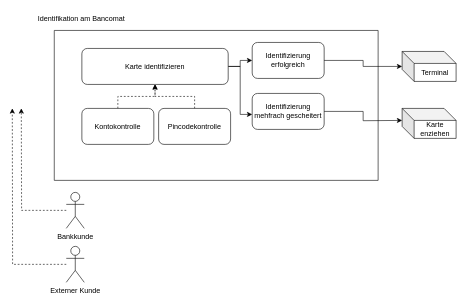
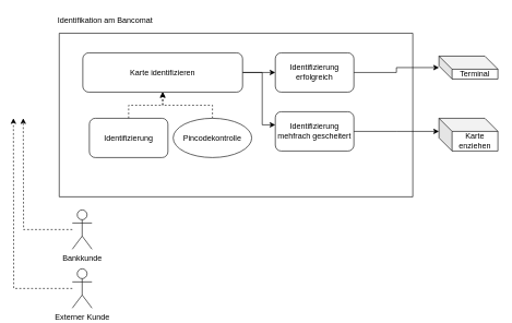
  <mxCell id="0" />
  <mxCell id="1" parent="0" />
  <mxCell id="2" value="" style="swimlane;startSize=0;" vertex="1" parent="1"><mxGeometry x="90" y="50" width="540" height="250" as="geometry" /></mxCell>
  <mxCell id="3" style="edgeStyle=orthogonalEdgeStyle;rounded=0;orthogonalLoop=1;jettySize=auto;html=1;entryX=0;entryY=0.5;entryDx=0;entryDy=0;" edge="1" parent="2" source="5" target="10"><mxGeometry relative="1" as="geometry" /></mxCell>
  <mxCell id="4" style="edgeStyle=orthogonalEdgeStyle;rounded=0;orthogonalLoop=1;jettySize=auto;html=1;" edge="1" parent="2" source="5" target="11"><mxGeometry relative="1" as="geometry"><Array as="points"><mxPoint x="310" y="60" /><mxPoint x="310" y="140" /></Array></mxGeometry></mxCell>
- <mxCell id="5" value="Karte identifizieren" style="rounded=1;whiteSpace=wrap;html=1;" vertex="1" parent="2"><mxGeometry x="46" y="30" width="244" height="60" as="geometry" /></mxCell>
+ <mxCell id="5" value="Karte identifizieren" style="rounded=1;whiteSpace=wrap;html=1;" vertex="1" parent="2"><mxGeometry x="36" y="30" width="244" height="60" as="geometry" /></mxCell>
  <mxCell id="6" style="edgeStyle=orthogonalEdgeStyle;rounded=0;orthogonalLoop=1;jettySize=auto;html=1;dashed=1;" edge="1" parent="2" source="7" target="5"><mxGeometry relative="1" as="geometry" /></mxCell>
- <mxCell id="7" value="Kontokontrolle" style="rounded=1;whiteSpace=wrap;html=1;" vertex="1" parent="2"><mxGeometry x="46" y="130" width="120" height="60" as="geometry" /></mxCell>
+ <mxCell id="7" value="Identifizierung" style="rounded=1;whiteSpace=wrap;html=1;" vertex="1" parent="2"><mxGeometry x="46" y="130" width="120" height="60" as="geometry" /></mxCell>
  <mxCell id="8" style="edgeStyle=orthogonalEdgeStyle;rounded=0;orthogonalLoop=1;jettySize=auto;html=1;dashed=1;" edge="1" parent="2" source="9" target="5"><mxGeometry relative="1" as="geometry" /></mxCell>
- <mxCell id="9" value="Pincodekontrolle" style="rounded=1;whiteSpace=wrap;html=1;" vertex="1" parent="2"><mxGeometry x="174" y="130" width="120" height="60" as="geometry" /></mxCell>
- <mxCell id="10" value="Identifizierung erfolgreich" style="rounded=1;whiteSpace=wrap;html=1;" vertex="1" parent="2"><mxGeometry x="330" y="20" width="120" height="60" as="geometry" /></mxCell>
- <mxCell id="11" value="Identifizierung mehfrach gescheitert" style="rounded=1;whiteSpace=wrap;html=1;" vertex="1" parent="2"><mxGeometry x="330" y="105" width="120" height="60" as="geometry" /></mxCell>
+ <mxCell id="9" value="Pincodekontrolle" style="ellipse;whiteSpace=wrap;html=1;" vertex="1" parent="2"><mxGeometry x="174" y="130" width="120" height="60" as="geometry" /></mxCell>
+ <mxCell id="10" value="Identifizierung erfolgreich" style="rounded=1;whiteSpace=wrap;html=1;" vertex="1" parent="2"><mxGeometry x="330" y="30" width="120" height="60" as="geometry" /></mxCell>
+ <mxCell id="11" value="Identifizierung mehfrach gescheitert" style="rounded=1;whiteSpace=wrap;html=1;" vertex="1" parent="2"><mxGeometry x="330" y="120" width="120" height="60" as="geometry" /></mxCell>
  <mxCell id="12" style="edgeStyle=orthogonalEdgeStyle;rounded=0;orthogonalLoop=1;jettySize=auto;html=1;dashed=1;" edge="1" parent="1" source="13"><mxGeometry relative="1" as="geometry"><mxPoint x="35" y="180" as="targetPoint" /></mxGeometry></mxCell>
  <mxCell id="13" value="Bankkunde" style="shape=umlActor;verticalLabelPosition=bottom;verticalAlign=top;html=1;outlineConnect=0;" vertex="1" parent="1"><mxGeometry x="110" y="320" width="30" height="60" as="geometry" /></mxCell>
- <mxCell id="14" value="Identifikation am Bancomat" style="text;html=1;align=center;verticalAlign=middle;resizable=0;points=[];autosize=1;strokeColor=none;fillColor=none;" vertex="1" parent="1"><mxGeometry x="55" y="20" width="160" height="20" as="geometry" /></mxCell>
- <mxCell id="15" value="Terminal" style="shape=cube;whiteSpace=wrap;html=1;boundedLbl=1;backgroundOutline=1;darkOpacity=0.05;darkOpacity2=0.1;" vertex="1" parent="1"><mxGeometry x="670" y="85" width="90" height="50" as="geometry" /></mxCell>
+ <mxCell id="14" value="Identifikation am Bancomat" style="text;html=1;align=center;verticalAlign=middle;resizable=0;points=[];autosize=1;strokeColor=none;fillColor=none;" vertex="1" parent="1"><mxGeometry x="80" y="20" width="160" height="20" as="geometry" /></mxCell>
+ <mxCell id="15" value="Terminal" style="shape=cube;whiteSpace=wrap;html=1;boundedLbl=1;backgroundOutline=1;darkOpacity=0.05;darkOpacity2=0.1;" vertex="1" parent="1"><mxGeometry x="670" y="85" width="90" height="35" as="geometry" /></mxCell>
  <mxCell id="16" style="edgeStyle=orthogonalEdgeStyle;rounded=0;orthogonalLoop=1;jettySize=auto;html=1;" edge="1" parent="1" source="10" target="15"><mxGeometry relative="1" as="geometry" /></mxCell>
  <mxCell id="17" style="edgeStyle=orthogonalEdgeStyle;rounded=0;orthogonalLoop=1;jettySize=auto;html=1;dashed=1;" edge="1" parent="1" source="18"><mxGeometry relative="1" as="geometry"><mxPoint x="20" y="180" as="targetPoint" /></mxGeometry></mxCell>
  <mxCell id="18" value="Externer Kunde" style="shape=umlActor;verticalLabelPosition=bottom;verticalAlign=top;html=1;outlineConnect=0;" vertex="1" parent="1"><mxGeometry x="110" y="410" width="30" height="60" as="geometry" /></mxCell>
  <mxCell id="19" value="Karte enziehen" style="shape=cube;whiteSpace=wrap;html=1;boundedLbl=1;backgroundOutline=1;darkOpacity=0.05;darkOpacity2=0.1;" vertex="1" parent="1"><mxGeometry x="670" y="180" width="90" height="50" as="geometry" /></mxCell>
  <mxCell id="20" style="edgeStyle=orthogonalEdgeStyle;rounded=0;orthogonalLoop=1;jettySize=auto;html=1;" edge="1" parent="1" source="11"><mxGeometry relative="1" as="geometry"><mxPoint x="670" y="200" as="targetPoint" /></mxGeometry></mxCell>
